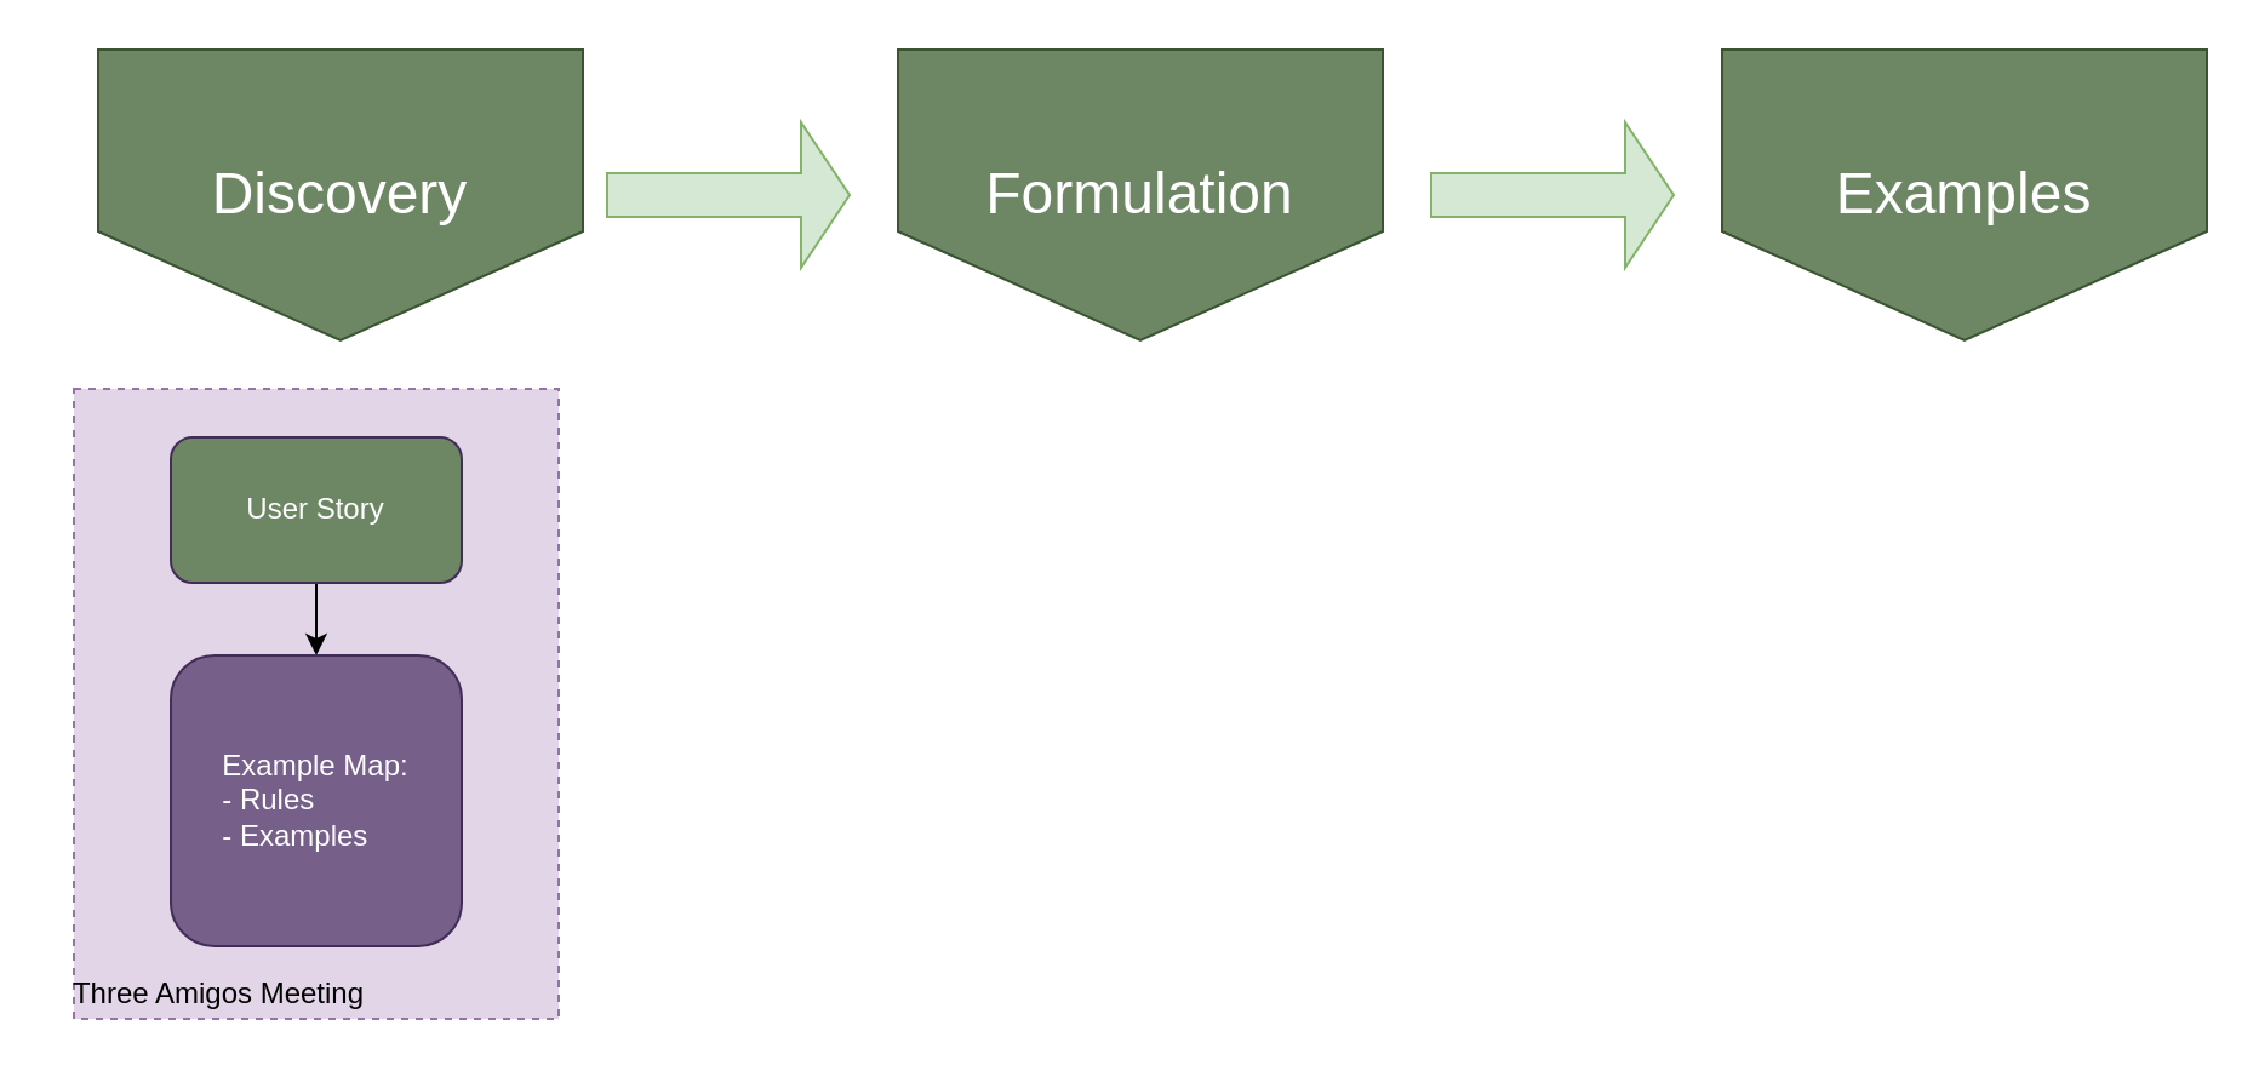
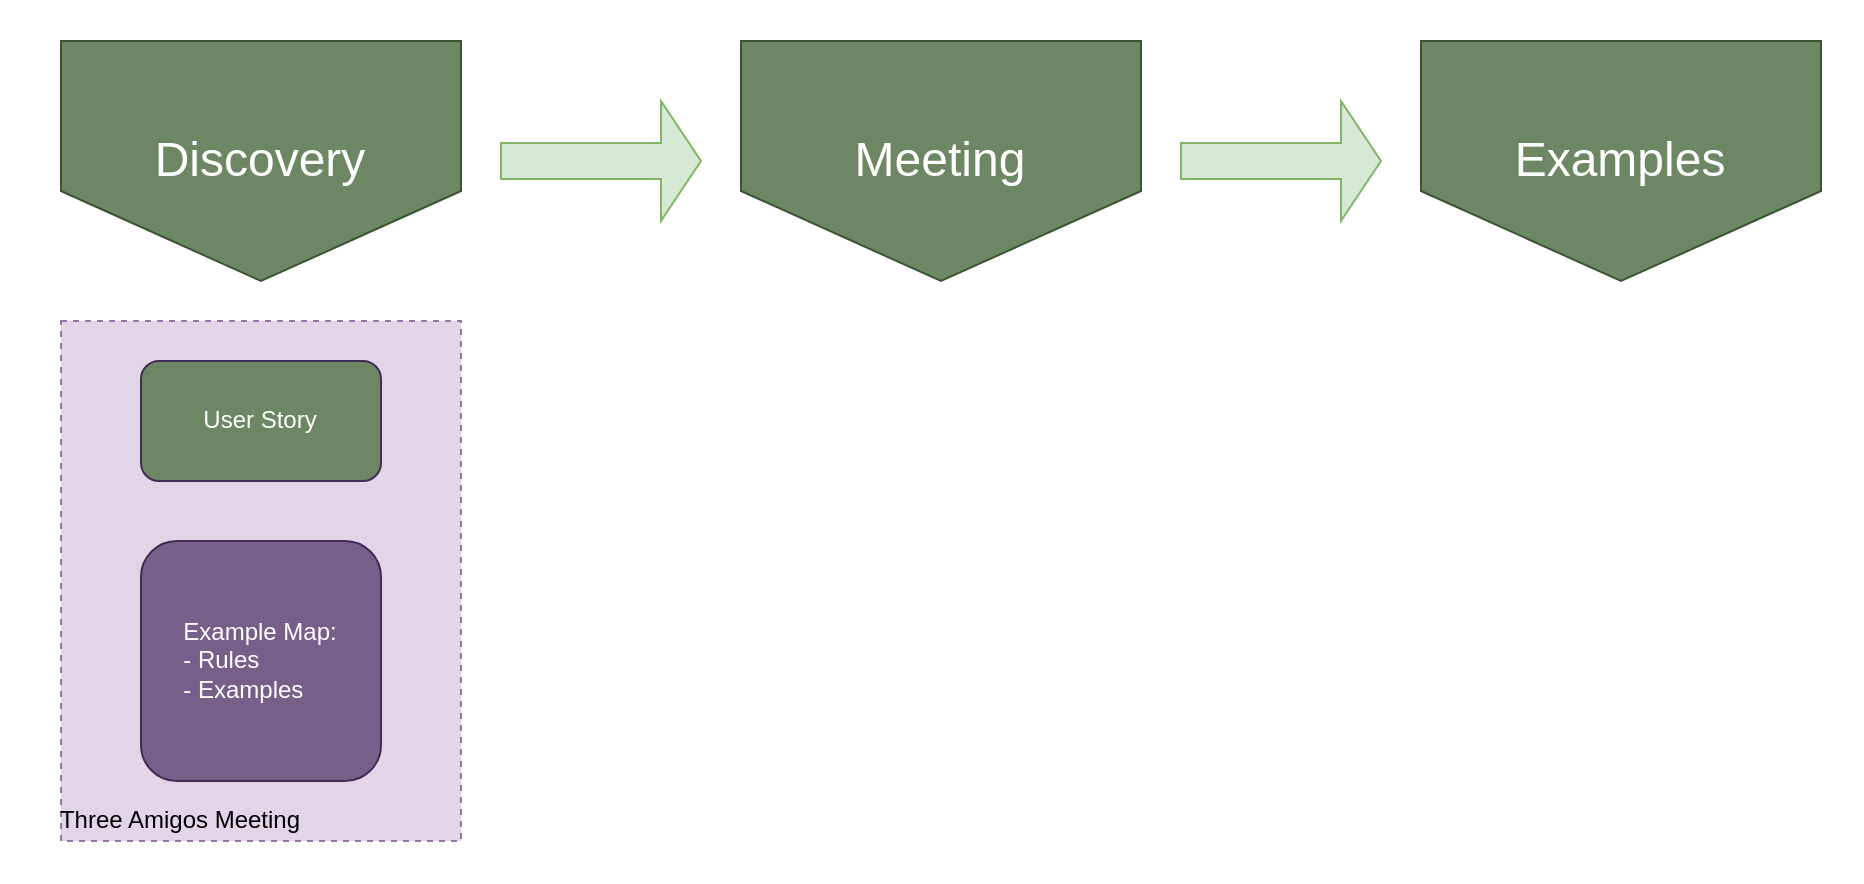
  <mxCell id="0" />
  <mxCell id="1" parent="0" />
- <mxCell id="2" value="&lt;font style=&quot;font-size: 24px&quot;&gt;Discovery&lt;/font&gt;" style="shape=offPageConnector;whiteSpace=wrap;html=1;fillColor=#6d8764;strokeColor=#3A5431;fontColor=#ffffff;" parent="1" vertex="1"><mxGeometry x="40" y="20" width="200" height="120" as="geometry" /></mxCell>
+ <mxCell id="2" value="&lt;font style=&quot;font-size: 24px&quot;&gt;Discovery&lt;/font&gt;" style="shape=offPageConnector;whiteSpace=wrap;html=1;fillColor=#6d8764;strokeColor=#3A5431;fontColor=#ffffff;" parent="1" vertex="1"><mxGeometry x="30" y="20" width="200" height="120" as="geometry" /></mxCell>
  <mxCell id="3" value="" style="shape=singleArrow;whiteSpace=wrap;html=1;fillColor=#d5e8d4;strokeColor=#82b366;" parent="1" vertex="1"><mxGeometry x="250" y="50" width="100" height="60" as="geometry" /></mxCell>
- <mxCell id="4" value="&lt;font style=&quot;font-size: 24px&quot;&gt;Formulation&lt;/font&gt;" style="shape=offPageConnector;whiteSpace=wrap;html=1;fillColor=#6d8764;strokeColor=#3A5431;fontColor=#ffffff;" parent="1" vertex="1"><mxGeometry x="370" y="20" width="200" height="120" as="geometry" /></mxCell>
+ <mxCell id="4" value="&lt;font style=&quot;font-size: 24px&quot;&gt;Meeting&lt;/font&gt;" style="shape=offPageConnector;whiteSpace=wrap;html=1;fillColor=#6d8764;strokeColor=#3A5431;fontColor=#ffffff;" parent="1" vertex="1"><mxGeometry x="370" y="20" width="200" height="120" as="geometry" /></mxCell>
  <mxCell id="5" value="" style="shape=singleArrow;whiteSpace=wrap;html=1;fillColor=#d5e8d4;strokeColor=#82b366;" parent="1" vertex="1"><mxGeometry x="590" y="50" width="100" height="60" as="geometry" /></mxCell>
  <mxCell id="6" value="&lt;font style=&quot;font-size: 24px&quot;&gt;Examples&lt;/font&gt;" style="shape=offPageConnector;whiteSpace=wrap;html=1;fillColor=#6d8764;strokeColor=#3A5431;fontColor=#ffffff;" parent="1" vertex="1"><mxGeometry x="710" y="20" width="200" height="120" as="geometry" /></mxCell>
  <mxCell id="7" value="" style="rounded=0;whiteSpace=wrap;html=1;dashed=1;fillColor=#e1d5e7;strokeColor=#9673a6;" parent="1" vertex="1"><mxGeometry x="30" y="160" width="200" height="260" as="geometry" /></mxCell>
  <mxCell id="8" value="Three Amigos Meeting" style="text;html=1;strokeColor=none;fillColor=none;align=center;verticalAlign=middle;whiteSpace=wrap;rounded=0;dashed=1;" parent="1" vertex="1"><mxGeometry x="20" y="400" width="140" height="20" as="geometry" /></mxCell>
- <mxCell id="9" style="edgeStyle=orthogonalEdgeStyle;rounded=0;orthogonalLoop=1;jettySize=auto;html=1;entryX=0.5;entryY=0;entryDx=0;entryDy=0;" parent="1" source="10" target="11" edge="1"><mxGeometry relative="1" as="geometry" /></mxCell>
  <mxCell id="10" value="User Story" style="rounded=1;whiteSpace=wrap;html=1;fillColor=#6d8764;strokeColor=#432D57;fontColor=#ffffff;" parent="1" vertex="1"><mxGeometry x="70" y="180" width="120" height="60" as="geometry" /></mxCell>
  <mxCell id="11" value="Example Map:&lt;br&gt;&lt;div style=&quot;text-align: left&quot;&gt;&lt;span&gt;- Rules&lt;/span&gt;&lt;/div&gt;&lt;div style=&quot;text-align: left&quot;&gt;&lt;span&gt;- Examples&lt;/span&gt;&lt;/div&gt;" style="rounded=1;whiteSpace=wrap;html=1;fillColor=#76608a;strokeColor=#432D57;fontColor=#ffffff;" parent="1" vertex="1"><mxGeometry x="70" y="270" width="120" height="120" as="geometry" /></mxCell>
